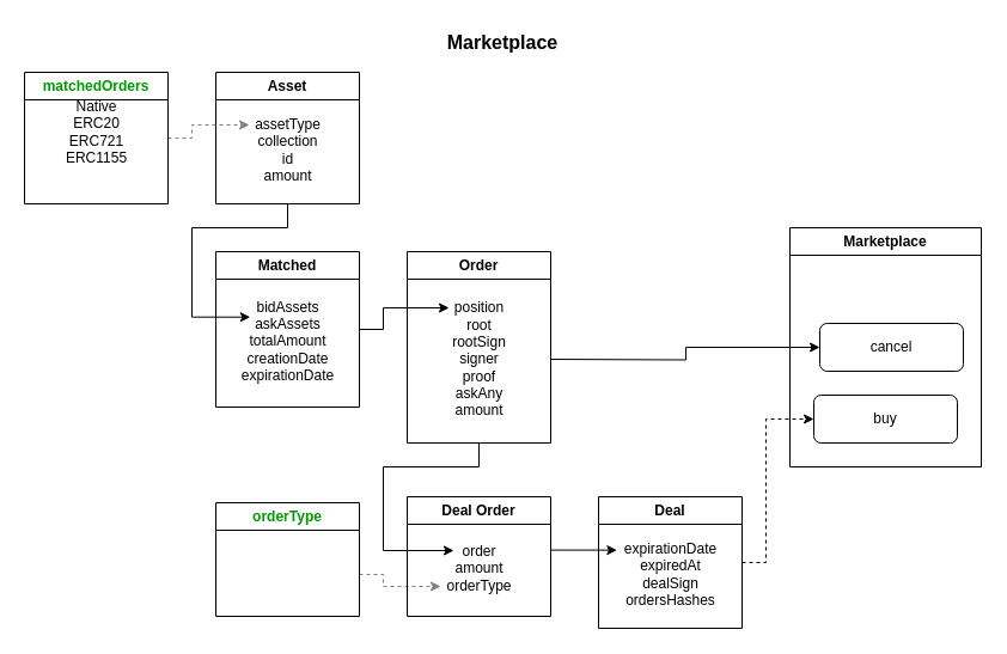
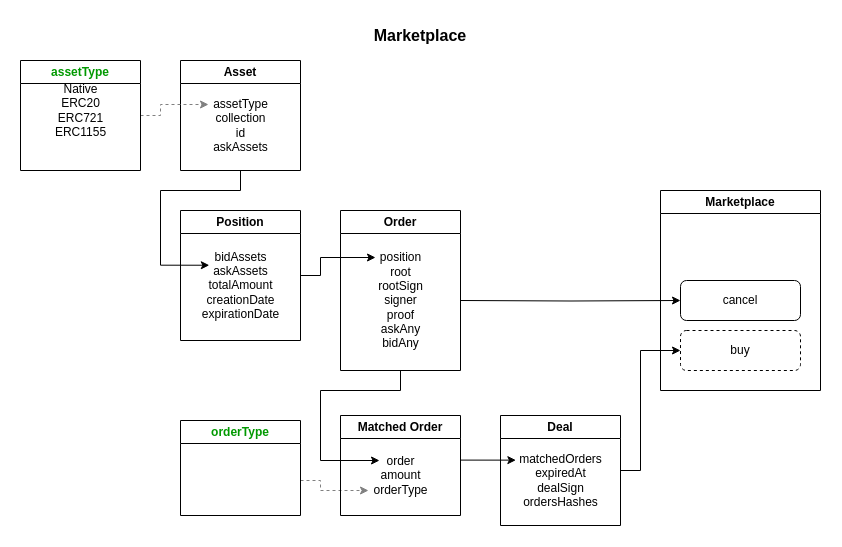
  <mxCell id="0" />
  <mxCell id="1" parent="0" />
  <mxCell id="2" style="edgeStyle=orthogonalEdgeStyle;rounded=0;orthogonalLoop=1;jettySize=auto;html=1;exitX=0.5;exitY=1;exitDx=0;exitDy=0;strokeColor=#000000;fontColor=#009900;" edge="1" parent="1" source="3"><mxGeometry relative="1" as="geometry"><mxPoint x="208.818" y="264.727" as="targetPoint" /><Array as="points"><mxPoint x="240" y="190" /><mxPoint x="160" y="190" /><mxPoint x="160" y="265" /><mxPoint x="209" y="265" /></Array></mxGeometry></mxCell>
  <mxCell id="3" value="Asset" style="swimlane;whiteSpace=wrap;html=1;fillColor=none;" vertex="1" parent="1"><mxGeometry x="180" y="60" width="120" height="110" as="geometry" /></mxCell>
- <mxCell id="4" value="assetType&lt;br&gt;collection&lt;br&gt;id&lt;br&gt;amount" style="text;html=1;align=center;verticalAlign=middle;resizable=0;points=[];autosize=1;strokeColor=none;fillColor=none;" vertex="1" parent="3"><mxGeometry x="20" y="30" width="80" height="70" as="geometry" /></mxCell>
+ <mxCell id="4" value="assetType&lt;br&gt;collection&lt;br&gt;id&lt;br&gt;askAssets" style="text;html=1;align=center;verticalAlign=middle;resizable=0;points=[];autosize=1;strokeColor=none;fillColor=none;" vertex="1" parent="3"><mxGeometry x="20" y="30" width="80" height="70" as="geometry" /></mxCell>
  <mxCell id="5" style="edgeStyle=orthogonalEdgeStyle;rounded=0;orthogonalLoop=1;jettySize=auto;html=1;exitX=1;exitY=0.5;exitDx=0;exitDy=0;fontColor=#009900;dashed=1;strokeColor=#808080;" edge="1" parent="1" source="6"><mxGeometry relative="1" as="geometry"><mxPoint x="208" y="104" as="targetPoint" /><Array as="points"><mxPoint x="160" y="115" /><mxPoint x="160" y="104" /></Array></mxGeometry></mxCell>
- <mxCell id="6" value="&lt;font color=&quot;#009900&quot;&gt;matchedOrders&lt;/font&gt;" style="swimlane;whiteSpace=wrap;html=1;fillColor=none;" vertex="1" parent="1"><mxGeometry x="20" y="60" width="120" height="110" as="geometry" /></mxCell>
+ <mxCell id="6" value="&lt;font color=&quot;#009900&quot;&gt;assetType&lt;/font&gt;" style="swimlane;whiteSpace=wrap;html=1;fillColor=none;" vertex="1" parent="1"><mxGeometry x="20" y="60" width="120" height="110" as="geometry" /></mxCell>
  <mxCell id="7" value="Native&lt;br&gt;ERC20&lt;br&gt;ERC721&lt;br&gt;ERC1155" style="text;html=1;align=center;verticalAlign=middle;resizable=0;points=[];autosize=1;strokeColor=none;fillColor=none;" vertex="1" parent="6"><mxGeometry x="25" y="15" width="70" height="70" as="geometry" /></mxCell>
  <mxCell id="8" style="edgeStyle=orthogonalEdgeStyle;rounded=0;orthogonalLoop=1;jettySize=auto;html=1;strokeColor=#808080;fontColor=#009900;dashed=1;" edge="1" parent="1"><mxGeometry relative="1" as="geometry"><mxPoint x="300" y="480" as="sourcePoint" /><mxPoint x="368" y="490" as="targetPoint" /><Array as="points"><mxPoint x="320" y="480" /><mxPoint x="320" y="490" /><mxPoint x="361" y="490" /></Array></mxGeometry></mxCell>
  <mxCell id="9" value="&lt;font color=&quot;#009900&quot;&gt;orderType&lt;/font&gt;" style="swimlane;whiteSpace=wrap;html=1;fillColor=none;" vertex="1" parent="1"><mxGeometry x="180" y="420" width="120" height="95" as="geometry" /></mxCell>
- <mxCell id="10" style="edgeStyle=orthogonalEdgeStyle;rounded=0;orthogonalLoop=1;jettySize=auto;html=1;exitX=1;exitY=0.5;exitDx=0;exitDy=0;entryX=0;entryY=0.5;entryDx=0;entryDy=0;strokeColor=#000000;fontColor=#009900;dashed=1;" edge="1" parent="1" source="11" target="16"><mxGeometry relative="1" as="geometry"><Array as="points"><mxPoint x="640" y="470" /><mxPoint x="640" y="350" /></Array></mxGeometry></mxCell>
+ <mxCell id="10" style="edgeStyle=orthogonalEdgeStyle;rounded=0;orthogonalLoop=1;jettySize=auto;html=1;exitX=1;exitY=0.5;exitDx=0;exitDy=0;entryX=0;entryY=0.5;entryDx=0;entryDy=0;strokeColor=#000000;fontColor=#009900;" edge="1" parent="1" source="11" target="16"><mxGeometry relative="1" as="geometry"><Array as="points"><mxPoint x="640" y="470" /><mxPoint x="640" y="350" /></Array></mxGeometry></mxCell>
  <mxCell id="11" value="Deal" style="swimlane;whiteSpace=wrap;html=1;fillColor=none;" vertex="1" parent="1"><mxGeometry x="500" y="415" width="120" height="110" as="geometry" /></mxCell>
- <mxCell id="12" value="expirationDate&lt;br&gt;expiredAt&lt;br&gt;dealSign&lt;br&gt;ordersHashes" style="text;html=1;align=center;verticalAlign=middle;resizable=0;points=[];autosize=1;strokeColor=none;fillColor=none;" vertex="1" parent="11"><mxGeometry x="5" y="30" width="110" height="70" as="geometry" /></mxCell>
+ <mxCell id="12" value="matchedOrders&lt;br&gt;expiredAt&lt;br&gt;dealSign&lt;br&gt;ordersHashes" style="text;html=1;align=center;verticalAlign=middle;resizable=0;points=[];autosize=1;strokeColor=none;fillColor=none;" vertex="1" parent="11"><mxGeometry x="5" y="30" width="110" height="70" as="geometry" /></mxCell>
  <mxCell id="13" value="&lt;b&gt;&lt;font style=&quot;font-size: 16px;&quot;&gt;Marketplace&lt;/font&gt;&lt;/b&gt;" style="text;html=1;strokeColor=none;fillColor=none;align=center;verticalAlign=middle;whiteSpace=wrap;rounded=0;" vertex="1" parent="1"><mxGeometry x="20" y="20" width="800" height="30" as="geometry" /></mxCell>
  <mxCell id="14" value="Marketplace" style="swimlane;whiteSpace=wrap;html=1;fillColor=none;" vertex="1" parent="1"><mxGeometry x="660" y="190" width="160" height="200" as="geometry" /></mxCell>
- <mxCell id="15" value="cancel" style="rounded=1;whiteSpace=wrap;html=1;fillColor=none;" vertex="1" parent="14"><mxGeometry x="25" y="80" width="120" height="40" as="geometry" /></mxCell>
- <mxCell id="16" value="buy" style="rounded=1;whiteSpace=wrap;html=1;fillColor=none;" vertex="1" parent="14"><mxGeometry x="20" y="140" width="120" height="40" as="geometry" /></mxCell>
+ <mxCell id="15" value="cancel" style="rounded=1;whiteSpace=wrap;html=1;fillColor=none;" vertex="1" parent="14"><mxGeometry x="20" y="90" width="120" height="40" as="geometry" /></mxCell>
+ <mxCell id="16" value="buy" style="rounded=1;whiteSpace=wrap;html=1;fillColor=none;dashed=1;" vertex="1" parent="14"><mxGeometry x="20" y="140" width="120" height="40" as="geometry" /></mxCell>
  <mxCell id="17" style="edgeStyle=orthogonalEdgeStyle;rounded=0;orthogonalLoop=1;jettySize=auto;html=1;exitX=1;exitY=0.5;exitDx=0;exitDy=0;strokeColor=#000000;fontColor=#009900;" edge="1" parent="1" source="18"><mxGeometry relative="1" as="geometry"><mxPoint x="375" y="257" as="targetPoint" /><Array as="points"><mxPoint x="320" y="275" /><mxPoint x="320" y="257" /></Array></mxGeometry></mxCell>
- <mxCell id="18" value="Matched" style="swimlane;whiteSpace=wrap;html=1;fillColor=none;" vertex="1" parent="1"><mxGeometry x="180" y="210" width="120" height="130" as="geometry" /></mxCell>
+ <mxCell id="18" value="Position" style="swimlane;whiteSpace=wrap;html=1;fillColor=none;" vertex="1" parent="1"><mxGeometry x="180" y="210" width="120" height="130" as="geometry" /></mxCell>
  <mxCell id="19" value="bidAssets&lt;br&gt;askAssets&lt;br&gt;totalAmount&lt;br&gt;creationDate&lt;br&gt;expirationDate" style="text;html=1;align=center;verticalAlign=middle;resizable=0;points=[];autosize=1;strokeColor=none;fillColor=none;" vertex="1" parent="18"><mxGeometry x="10" y="30" width="100" height="90" as="geometry" /></mxCell>
  <mxCell id="20" style="edgeStyle=orthogonalEdgeStyle;rounded=0;orthogonalLoop=1;jettySize=auto;html=1;exitX=0.5;exitY=1;exitDx=0;exitDy=0;strokeColor=#000000;fontColor=#009900;" edge="1" parent="1" source="22"><mxGeometry relative="1" as="geometry"><mxPoint x="379" y="460" as="targetPoint" /><Array as="points"><mxPoint x="400" y="390" /><mxPoint x="320" y="390" /><mxPoint x="320" y="460" /><mxPoint x="375" y="460" /></Array></mxGeometry></mxCell>
  <mxCell id="21" style="edgeStyle=orthogonalEdgeStyle;rounded=0;orthogonalLoop=1;jettySize=auto;html=1;strokeColor=#000000;fontColor=#009900;" edge="1" parent="1" target="15"><mxGeometry relative="1" as="geometry"><mxPoint x="460" y="300" as="sourcePoint" /></mxGeometry></mxCell>
  <mxCell id="22" value="Order" style="swimlane;whiteSpace=wrap;html=1;fillColor=none;" vertex="1" parent="1"><mxGeometry x="340" y="210" width="120" height="160" as="geometry" /></mxCell>
- <mxCell id="23" value="position&lt;br&gt;root&lt;br&gt;rootSign&lt;br&gt;signer&lt;br&gt;proof&lt;br&gt;askAny&lt;br&gt;amount" style="text;html=1;align=center;verticalAlign=middle;resizable=0;points=[];autosize=1;strokeColor=none;fillColor=none;" vertex="1" parent="22"><mxGeometry x="25" y="35" width="70" height="110" as="geometry" /></mxCell>
+ <mxCell id="23" value="position&lt;br&gt;root&lt;br&gt;rootSign&lt;br&gt;signer&lt;br&gt;proof&lt;br&gt;askAny&lt;br&gt;bidAny" style="text;html=1;align=center;verticalAlign=middle;resizable=0;points=[];autosize=1;strokeColor=none;fillColor=none;" vertex="1" parent="22"><mxGeometry x="25" y="35" width="70" height="110" as="geometry" /></mxCell>
  <mxCell id="24" style="edgeStyle=orthogonalEdgeStyle;rounded=0;orthogonalLoop=1;jettySize=auto;html=1;strokeColor=#000000;fontColor=#009900;" edge="1" parent="1"><mxGeometry relative="1" as="geometry"><mxPoint x="515.364" y="459.636" as="targetPoint" /><mxPoint x="460" y="460" as="sourcePoint" /><Array as="points"><mxPoint x="515" y="460" /></Array></mxGeometry></mxCell>
- <mxCell id="25" value="Deal Order" style="swimlane;whiteSpace=wrap;html=1;fillColor=none;" vertex="1" parent="1"><mxGeometry x="340" y="415" width="120" height="100" as="geometry" /></mxCell>
+ <mxCell id="25" value="Matched Order" style="swimlane;whiteSpace=wrap;html=1;fillColor=none;" vertex="1" parent="1"><mxGeometry x="340" y="415" width="120" height="100" as="geometry" /></mxCell>
  <mxCell id="26" value="order&lt;br&gt;amount&lt;br&gt;orderType" style="text;html=1;align=center;verticalAlign=middle;resizable=0;points=[];autosize=1;strokeColor=none;fillColor=none;" vertex="1" parent="25"><mxGeometry x="20" y="30" width="80" height="60" as="geometry" /></mxCell>
